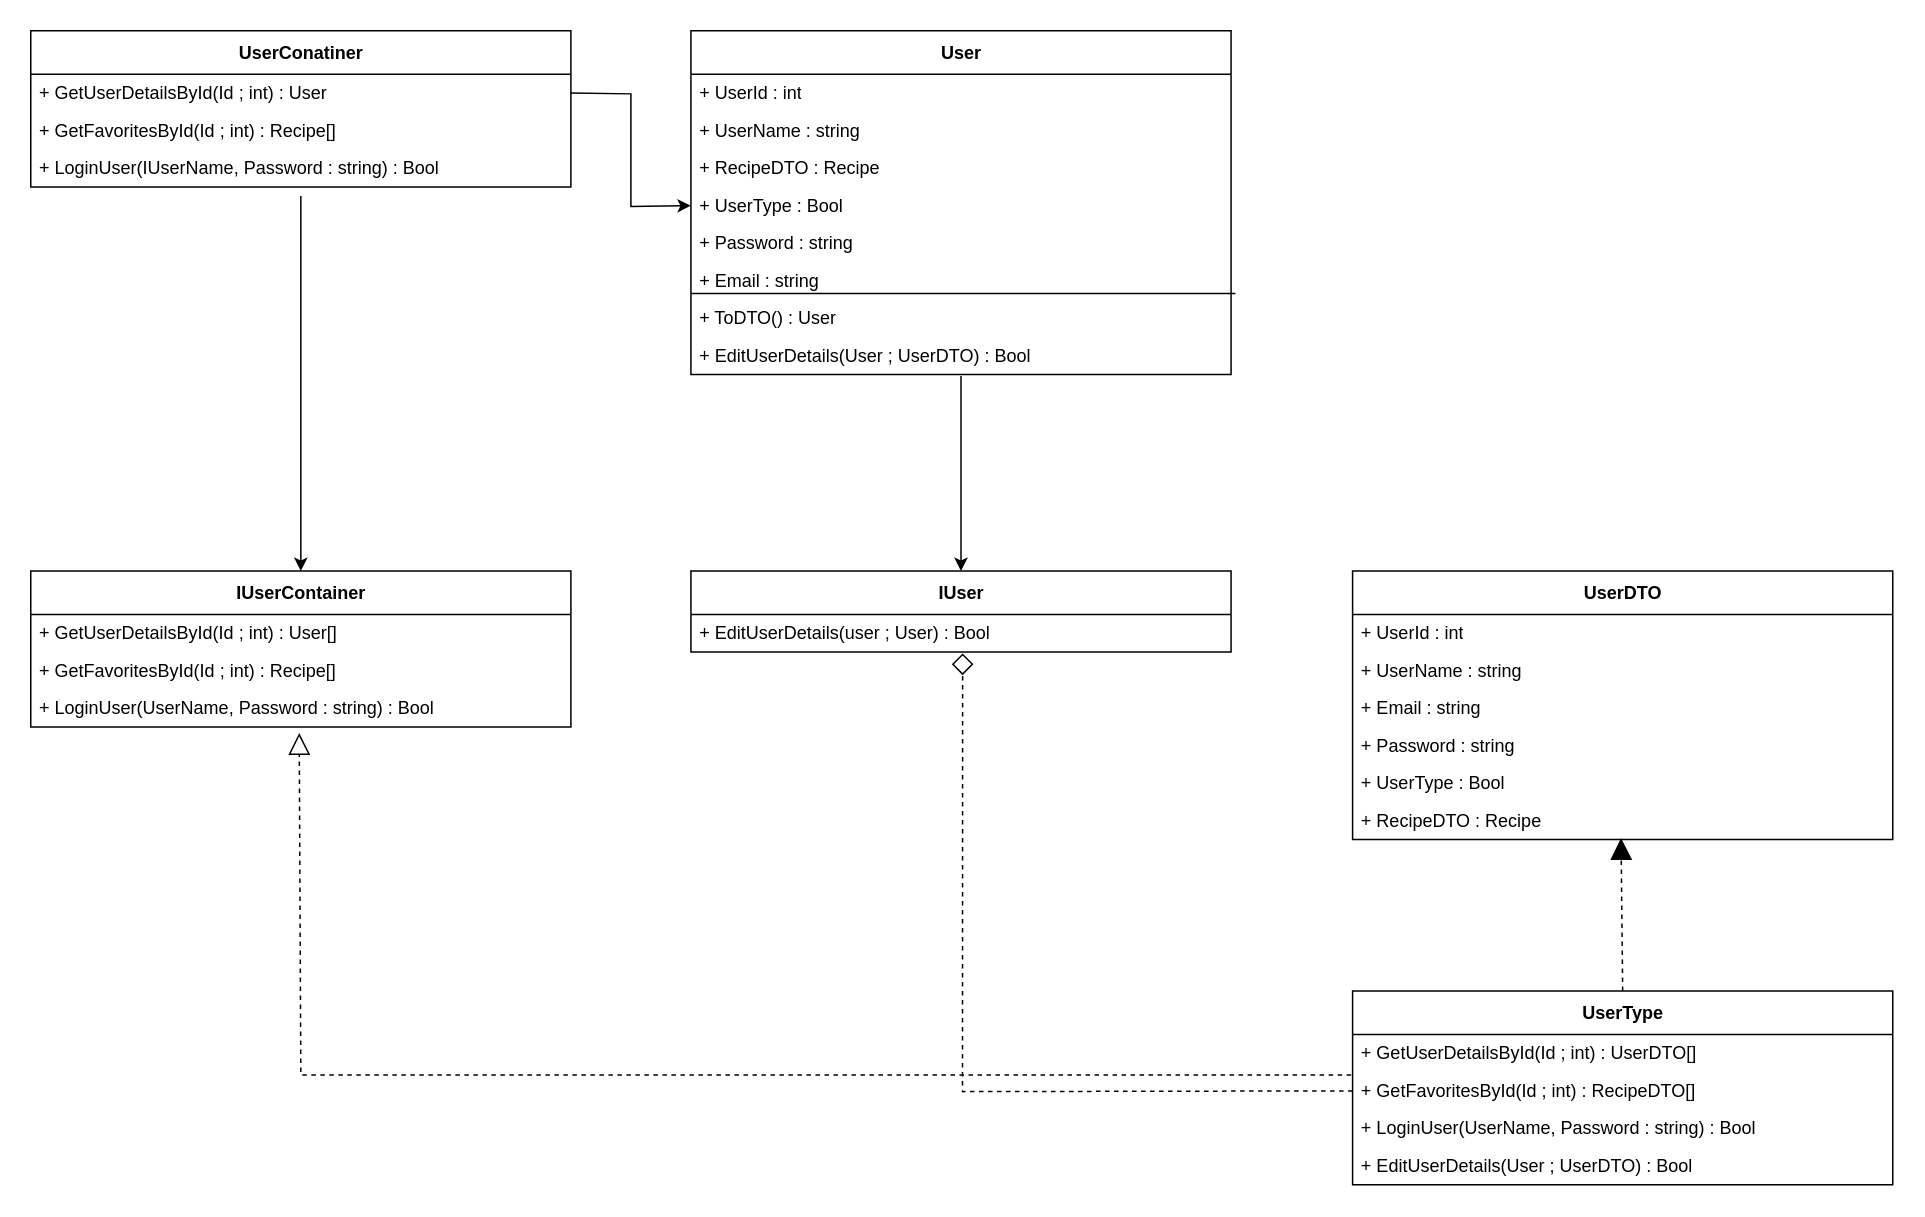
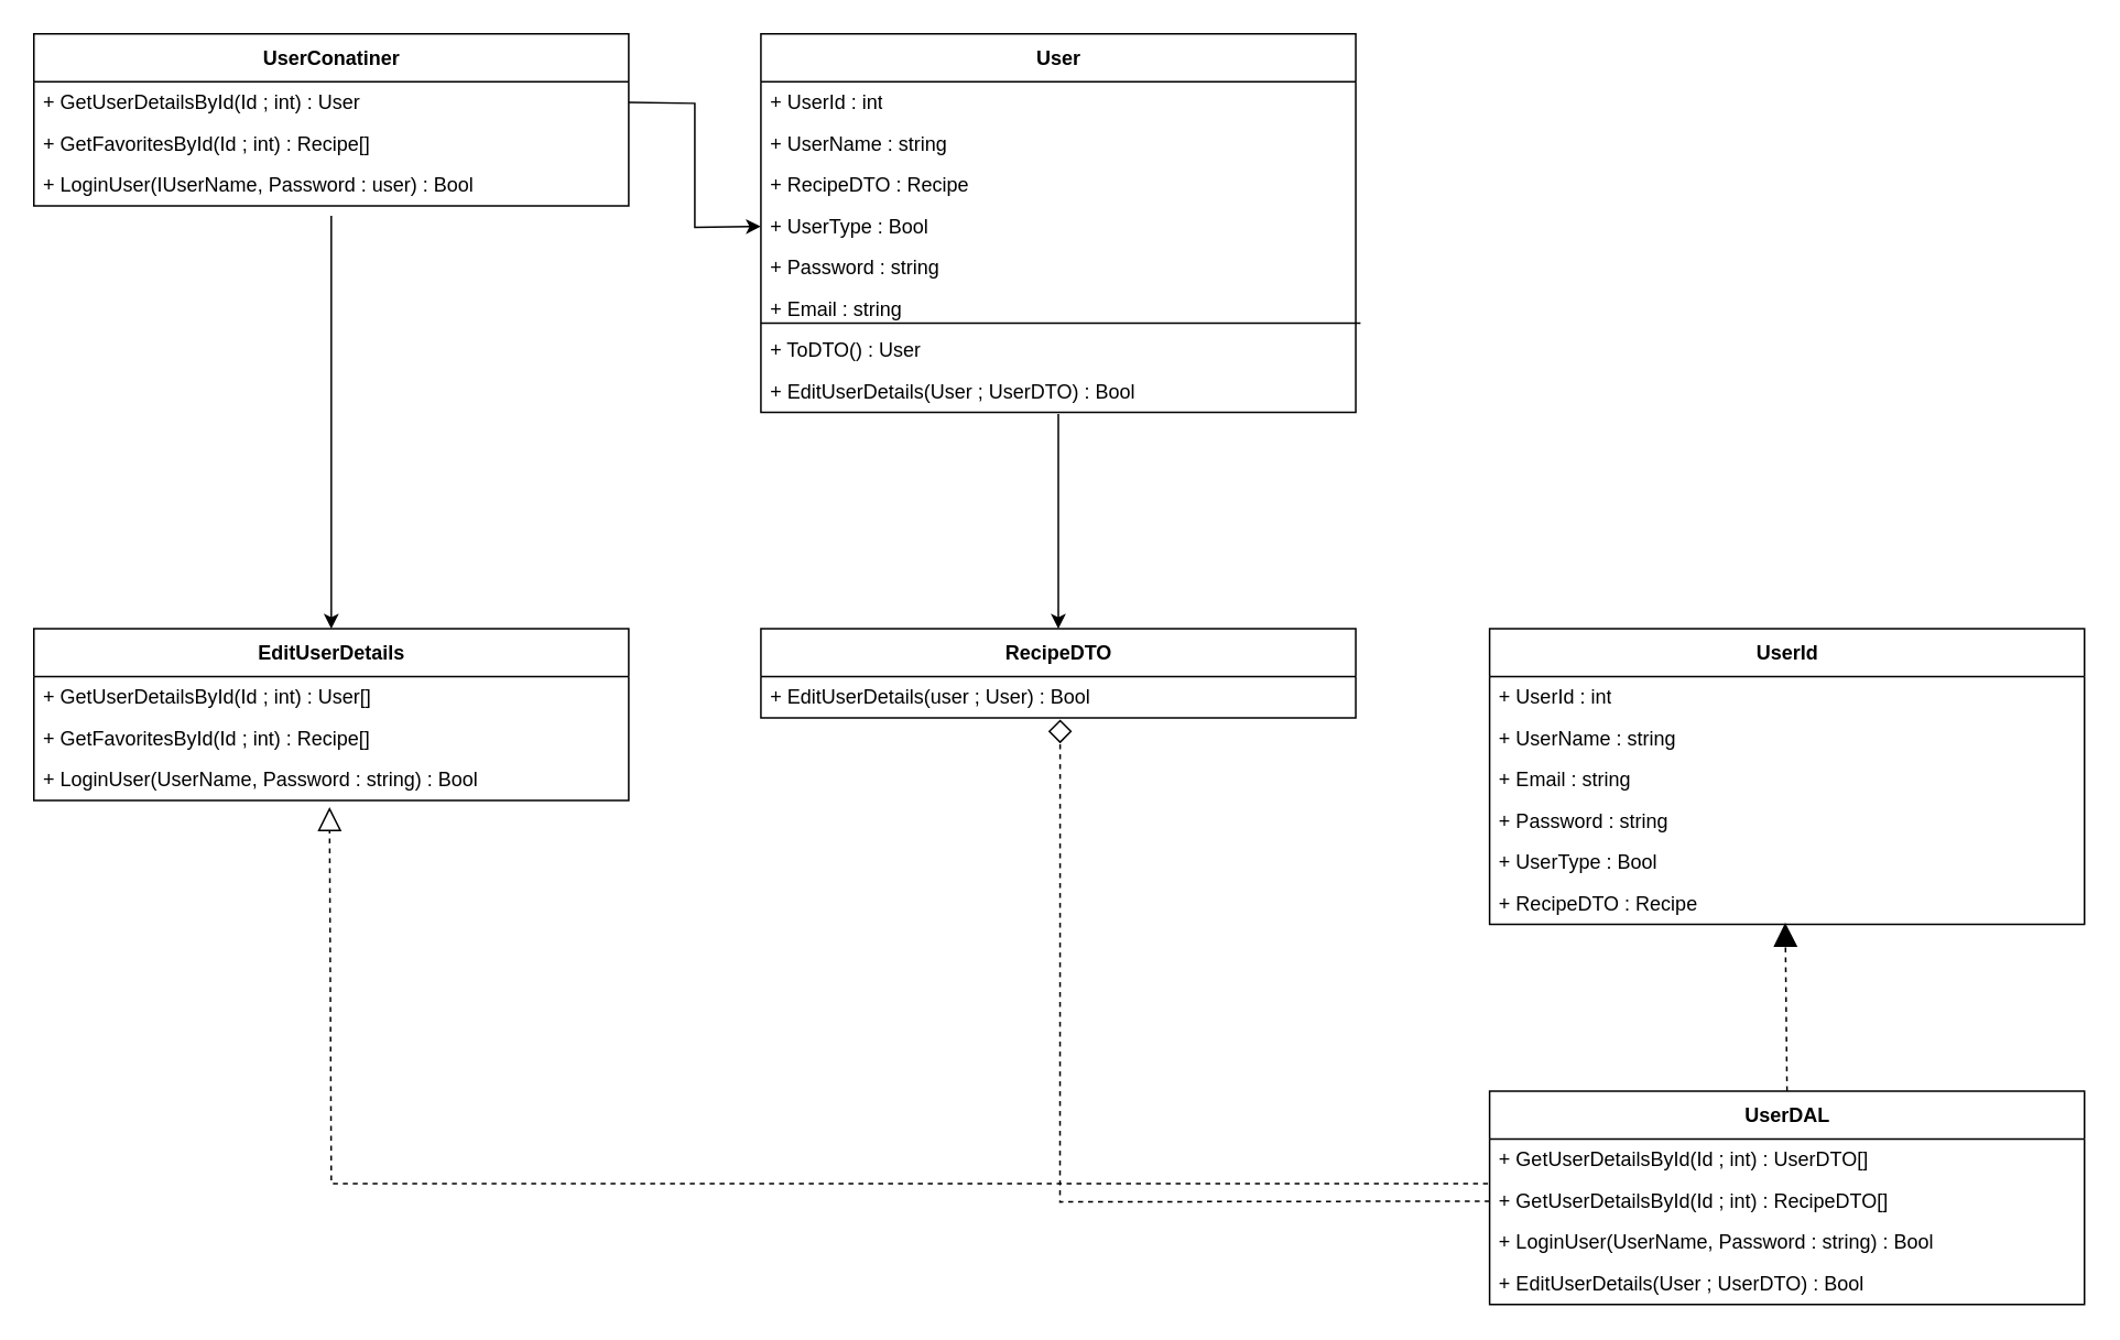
  <mxCell id="0" />
  <mxCell id="1" parent="0" />
- <mxCell id="2" value="UserType" style="swimlane;fontStyle=1;align=center;verticalAlign=middle;childLayout=stackLayout;horizontal=1;startSize=29;horizontalStack=0;resizeParent=1;resizeParentMax=0;resizeLast=0;collapsible=0;marginBottom=0;html=1;" vertex="1" parent="1"><mxGeometry x="901" y="660" width="360" height="129" as="geometry" /></mxCell>
+ <mxCell id="2" value="UserDAL" style="swimlane;fontStyle=1;align=center;verticalAlign=middle;childLayout=stackLayout;horizontal=1;startSize=29;horizontalStack=0;resizeParent=1;resizeParentMax=0;resizeLast=0;collapsible=0;marginBottom=0;html=1;" vertex="1" parent="1"><mxGeometry x="901" y="660" width="360" height="129" as="geometry" /></mxCell>
  <mxCell id="3" value="+ GetUserDetailsById(Id ; int) : UserDTO[]" style="text;html=1;strokeColor=none;fillColor=none;align=left;verticalAlign=middle;spacingLeft=4;spacingRight=4;overflow=hidden;rotatable=0;points=[[0,0.5],[1,0.5]];portConstraint=eastwest;" vertex="1" parent="2"><mxGeometry y="29" width="360" height="25" as="geometry" /></mxCell>
- <mxCell id="4" value="+ GetFavoritesById(Id ; int) : RecipeDTO[]" style="text;html=1;strokeColor=none;fillColor=none;align=left;verticalAlign=middle;spacingLeft=4;spacingRight=4;overflow=hidden;rotatable=0;points=[[0,0.5],[1,0.5]];portConstraint=eastwest;" vertex="1" parent="2"><mxGeometry y="54" width="360" height="25" as="geometry" /></mxCell>
+ <mxCell id="4" value="+ GetUserDetailsById(Id ; int) : RecipeDTO[]" style="text;html=1;strokeColor=none;fillColor=none;align=left;verticalAlign=middle;spacingLeft=4;spacingRight=4;overflow=hidden;rotatable=0;points=[[0,0.5],[1,0.5]];portConstraint=eastwest;" vertex="1" parent="2"><mxGeometry y="54" width="360" height="25" as="geometry" /></mxCell>
  <mxCell id="5" value="+ LoginUser(UserName, Password : string) : Bool" style="text;html=1;strokeColor=none;fillColor=none;align=left;verticalAlign=middle;spacingLeft=4;spacingRight=4;overflow=hidden;rotatable=0;points=[[0,0.5],[1,0.5]];portConstraint=eastwest;" vertex="1" parent="2"><mxGeometry y="79" width="360" height="25" as="geometry" /></mxCell>
  <mxCell id="6" value="+ EditUserDetails(User ; UserDTO) : Bool&amp;nbsp;" style="text;html=1;strokeColor=none;fillColor=none;align=left;verticalAlign=middle;spacingLeft=4;spacingRight=4;overflow=hidden;rotatable=0;points=[[0,0.5],[1,0.5]];portConstraint=eastwest;" vertex="1" parent="2"><mxGeometry y="104" width="360" height="25" as="geometry" /></mxCell>
- <mxCell id="7" value="UserDTO" style="swimlane;fontStyle=1;align=center;verticalAlign=middle;childLayout=stackLayout;horizontal=1;startSize=29;horizontalStack=0;resizeParent=1;resizeParentMax=0;resizeLast=0;collapsible=0;marginBottom=0;html=1;" vertex="1" parent="1"><mxGeometry x="901" y="380" width="360" height="179" as="geometry" /></mxCell>
+ <mxCell id="7" value="UserId" style="swimlane;fontStyle=1;align=center;verticalAlign=middle;childLayout=stackLayout;horizontal=1;startSize=29;horizontalStack=0;resizeParent=1;resizeParentMax=0;resizeLast=0;collapsible=0;marginBottom=0;html=1;" vertex="1" parent="1"><mxGeometry x="901" y="380" width="360" height="179" as="geometry" /></mxCell>
  <mxCell id="8" value="+ UserId : int" style="text;html=1;strokeColor=none;fillColor=none;align=left;verticalAlign=middle;spacingLeft=4;spacingRight=4;overflow=hidden;rotatable=0;points=[[0,0.5],[1,0.5]];portConstraint=eastwest;" vertex="1" parent="7"><mxGeometry y="29" width="360" height="25" as="geometry" /></mxCell>
  <mxCell id="9" value="+ UserName : string" style="text;html=1;strokeColor=none;fillColor=none;align=left;verticalAlign=middle;spacingLeft=4;spacingRight=4;overflow=hidden;rotatable=0;points=[[0,0.5],[1,0.5]];portConstraint=eastwest;" vertex="1" parent="7"><mxGeometry y="54" width="360" height="25" as="geometry" /></mxCell>
  <mxCell id="10" value="+ Email : string" style="text;html=1;strokeColor=none;fillColor=none;align=left;verticalAlign=middle;spacingLeft=4;spacingRight=4;overflow=hidden;rotatable=0;points=[[0,0.5],[1,0.5]];portConstraint=eastwest;" vertex="1" parent="7"><mxGeometry y="79" width="360" height="25" as="geometry" /></mxCell>
  <mxCell id="11" value="+ Password : string" style="text;html=1;strokeColor=none;fillColor=none;align=left;verticalAlign=middle;spacingLeft=4;spacingRight=4;overflow=hidden;rotatable=0;points=[[0,0.5],[1,0.5]];portConstraint=eastwest;" vertex="1" parent="7"><mxGeometry y="104" width="360" height="25" as="geometry" /></mxCell>
  <mxCell id="12" value="+ UserType : Bool" style="text;html=1;strokeColor=none;fillColor=none;align=left;verticalAlign=middle;spacingLeft=4;spacingRight=4;overflow=hidden;rotatable=0;points=[[0,0.5],[1,0.5]];portConstraint=eastwest;" vertex="1" parent="7"><mxGeometry y="129" width="360" height="25" as="geometry" /></mxCell>
  <mxCell id="13" value="+ RecipeDTO : Recipe" style="text;html=1;strokeColor=none;fillColor=none;align=left;verticalAlign=middle;spacingLeft=4;spacingRight=4;overflow=hidden;rotatable=0;points=[[0,0.5],[1,0.5]];portConstraint=eastwest;" vertex="1" parent="7"><mxGeometry y="154" width="360" height="25" as="geometry" /></mxCell>
  <mxCell id="14" value="User" style="swimlane;fontStyle=1;align=center;verticalAlign=middle;childLayout=stackLayout;horizontal=1;startSize=29;horizontalStack=0;resizeParent=1;resizeParentMax=0;resizeLast=0;collapsible=0;marginBottom=0;html=1;" vertex="1" parent="1"><mxGeometry x="460" y="20" width="360" height="229" as="geometry" /></mxCell>
  <mxCell id="15" value="+ UserId : int" style="text;html=1;strokeColor=none;fillColor=none;align=left;verticalAlign=middle;spacingLeft=4;spacingRight=4;overflow=hidden;rotatable=0;points=[[0,0.5],[1,0.5]];portConstraint=eastwest;" vertex="1" parent="14"><mxGeometry y="29" width="360" height="25" as="geometry" /></mxCell>
  <mxCell id="16" value="+ UserName : string" style="text;html=1;strokeColor=none;fillColor=none;align=left;verticalAlign=middle;spacingLeft=4;spacingRight=4;overflow=hidden;rotatable=0;points=[[0,0.5],[1,0.5]];portConstraint=eastwest;" vertex="1" parent="14"><mxGeometry y="54" width="360" height="25" as="geometry" /></mxCell>
  <mxCell id="17" value="+ RecipeDTO : Recipe" style="text;html=1;strokeColor=none;fillColor=none;align=left;verticalAlign=middle;spacingLeft=4;spacingRight=4;overflow=hidden;rotatable=0;points=[[0,0.5],[1,0.5]];portConstraint=eastwest;" vertex="1" parent="14"><mxGeometry y="79" width="360" height="25" as="geometry" /></mxCell>
  <mxCell id="18" value="+ UserType : Bool" style="text;html=1;strokeColor=none;fillColor=none;align=left;verticalAlign=middle;spacingLeft=4;spacingRight=4;overflow=hidden;rotatable=0;points=[[0,0.5],[1,0.5]];portConstraint=eastwest;" vertex="1" parent="14"><mxGeometry y="104" width="360" height="25" as="geometry" /></mxCell>
  <mxCell id="19" value="+ Password : string" style="text;html=1;strokeColor=none;fillColor=none;align=left;verticalAlign=middle;spacingLeft=4;spacingRight=4;overflow=hidden;rotatable=0;points=[[0,0.5],[1,0.5]];portConstraint=eastwest;" vertex="1" parent="14"><mxGeometry y="129" width="360" height="25" as="geometry" /></mxCell>
  <mxCell id="20" value="+ Email : string" style="text;html=1;strokeColor=none;fillColor=none;align=left;verticalAlign=middle;spacingLeft=4;spacingRight=4;overflow=hidden;rotatable=0;points=[[0,0.5],[1,0.5]];portConstraint=eastwest;" vertex="1" parent="14"><mxGeometry y="154" width="360" height="25" as="geometry" /></mxCell>
  <mxCell id="21" value="+ ToDTO() : User" style="text;html=1;strokeColor=none;fillColor=none;align=left;verticalAlign=middle;spacingLeft=4;spacingRight=4;overflow=hidden;rotatable=0;points=[[0,0.5],[1,0.5]];portConstraint=eastwest;" vertex="1" parent="14"><mxGeometry y="179" width="360" height="25" as="geometry" /></mxCell>
  <mxCell id="22" value="+ EditUserDetails(User ; UserDTO) : Bool&amp;nbsp;" style="text;html=1;strokeColor=none;fillColor=none;align=left;verticalAlign=middle;spacingLeft=4;spacingRight=4;overflow=hidden;rotatable=0;points=[[0,0.5],[1,0.5]];portConstraint=eastwest;" vertex="1" parent="14"><mxGeometry y="204" width="360" height="25" as="geometry" /></mxCell>
  <mxCell id="23" value="" style="endArrow=none;html=1;rounded=0;exitX=0;exitY=-0.16;exitDx=0;exitDy=0;exitPerimeter=0;entryX=1.008;entryY=-0.16;entryDx=0;entryDy=0;entryPerimeter=0;" edge="1" parent="14" source="21" target="21"><mxGeometry width="50" height="50" relative="1" as="geometry"><mxPoint x="440" y="220" as="sourcePoint" /><mxPoint x="490" y="170" as="targetPoint" /></mxGeometry></mxCell>
  <mxCell id="24" value="UserConatiner" style="swimlane;fontStyle=1;align=center;verticalAlign=middle;childLayout=stackLayout;horizontal=1;startSize=29;horizontalStack=0;resizeParent=1;resizeParentMax=0;resizeLast=0;collapsible=0;marginBottom=0;html=1;" vertex="1" parent="1"><mxGeometry y="20" width="360" height="104" as="geometry" x="20" /></mxCell>
  <mxCell id="25" value="+ GetUserDetailsById(Id ; int) : User" style="text;html=1;strokeColor=none;fillColor=none;align=left;verticalAlign=middle;spacingLeft=4;spacingRight=4;overflow=hidden;rotatable=0;points=[[0,0.5],[1,0.5]];portConstraint=eastwest;" vertex="1" parent="24"><mxGeometry y="29" width="360" height="25" as="geometry" /></mxCell>
  <mxCell id="26" value="+ GetFavoritesById(Id ; int) : Recipe[]" style="text;html=1;strokeColor=none;fillColor=none;align=left;verticalAlign=middle;spacingLeft=4;spacingRight=4;overflow=hidden;rotatable=0;points=[[0,0.5],[1,0.5]];portConstraint=eastwest;" vertex="1" parent="24"><mxGeometry y="54" width="360" height="25" as="geometry" /></mxCell>
- <mxCell id="27" value="+ LoginUser(IUserName, Password : string) : Bool" style="text;html=1;strokeColor=none;fillColor=none;align=left;verticalAlign=middle;spacingLeft=4;spacingRight=4;overflow=hidden;rotatable=0;points=[[0,0.5],[1,0.5]];portConstraint=eastwest;" vertex="1" parent="24"><mxGeometry y="79" width="360" height="25" as="geometry" /></mxCell>
- <mxCell id="28" value="IUserContainer" style="swimlane;fontStyle=1;align=center;verticalAlign=middle;childLayout=stackLayout;horizontal=1;startSize=29;horizontalStack=0;resizeParent=1;resizeParentMax=0;resizeLast=0;collapsible=0;marginBottom=0;html=1;" vertex="1" parent="1"><mxGeometry y="380" width="360" height="104" as="geometry" x="20" /></mxCell>
+ <mxCell id="27" value="+ LoginUser(IUserName, Password : user) : Bool" style="text;html=1;strokeColor=none;fillColor=none;align=left;verticalAlign=middle;spacingLeft=4;spacingRight=4;overflow=hidden;rotatable=0;points=[[0,0.5],[1,0.5]];portConstraint=eastwest;" vertex="1" parent="24"><mxGeometry y="79" width="360" height="25" as="geometry" /></mxCell>
+ <mxCell id="28" value="EditUserDetails" style="swimlane;fontStyle=1;align=center;verticalAlign=middle;childLayout=stackLayout;horizontal=1;startSize=29;horizontalStack=0;resizeParent=1;resizeParentMax=0;resizeLast=0;collapsible=0;marginBottom=0;html=1;" vertex="1" parent="1"><mxGeometry y="380" width="360" height="104" as="geometry" x="20" /></mxCell>
  <mxCell id="29" value="+ GetUserDetailsById(Id ; int) : User[]" style="text;html=1;strokeColor=none;fillColor=none;align=left;verticalAlign=middle;spacingLeft=4;spacingRight=4;overflow=hidden;rotatable=0;points=[[0,0.5],[1,0.5]];portConstraint=eastwest;" vertex="1" parent="28"><mxGeometry y="29" width="360" height="25" as="geometry" /></mxCell>
  <mxCell id="30" value="+ GetFavoritesById(Id ; int) : Recipe[]" style="text;html=1;strokeColor=none;fillColor=none;align=left;verticalAlign=middle;spacingLeft=4;spacingRight=4;overflow=hidden;rotatable=0;points=[[0,0.5],[1,0.5]];portConstraint=eastwest;" vertex="1" parent="28"><mxGeometry y="54" width="360" height="25" as="geometry" /></mxCell>
  <mxCell id="31" value="+ LoginUser(UserName, Password : string) : Bool" style="text;html=1;strokeColor=none;fillColor=none;align=left;verticalAlign=middle;spacingLeft=4;spacingRight=4;overflow=hidden;rotatable=0;points=[[0,0.5],[1,0.5]];portConstraint=eastwest;" vertex="1" parent="28"><mxGeometry y="79" width="360" height="25" as="geometry" /></mxCell>
- <mxCell id="32" value="IUser" style="swimlane;fontStyle=1;align=center;verticalAlign=middle;childLayout=stackLayout;horizontal=1;startSize=29;horizontalStack=0;resizeParent=1;resizeParentMax=0;resizeLast=0;collapsible=0;marginBottom=0;html=1;" vertex="1" parent="1"><mxGeometry x="460" y="380" width="360" height="54" as="geometry" /></mxCell>
+ <mxCell id="32" value="RecipeDTO" style="swimlane;fontStyle=1;align=center;verticalAlign=middle;childLayout=stackLayout;horizontal=1;startSize=29;horizontalStack=0;resizeParent=1;resizeParentMax=0;resizeLast=0;collapsible=0;marginBottom=0;html=1;" vertex="1" parent="1"><mxGeometry x="460" y="380" width="360" height="54" as="geometry" /></mxCell>
  <mxCell id="33" value="+ EditUserDetails(user ; User) : Bool&amp;nbsp;" style="text;html=1;strokeColor=none;fillColor=none;align=left;verticalAlign=middle;spacingLeft=4;spacingRight=4;overflow=hidden;rotatable=0;points=[[0,0.5],[1,0.5]];portConstraint=eastwest;" vertex="1" parent="32"><mxGeometry y="29" width="360" height="25" as="geometry" /></mxCell>
  <mxCell id="34" value="" style="endArrow=classic;html=1;rounded=0;entryX=0.5;entryY=0;entryDx=0;entryDy=0;" edge="1" parent="1" target="28"><mxGeometry width="50" height="50" relative="1" as="geometry"><mxPoint x="200" y="130" as="sourcePoint" /><mxPoint x="160" y="280" as="targetPoint" /></mxGeometry></mxCell>
  <mxCell id="35" value="" style="endArrow=classic;html=1;rounded=0;" edge="1" parent="1" target="32"><mxGeometry width="50" height="50" relative="1" as="geometry"><mxPoint x="640" y="250" as="sourcePoint" /><mxPoint x="210" y="390" as="targetPoint" /></mxGeometry></mxCell>
  <mxCell id="36" value="" style="endArrow=classic;html=1;rounded=0;exitX=1;exitY=0.5;exitDx=0;exitDy=0;entryX=0;entryY=0.5;entryDx=0;entryDy=0;" edge="1" parent="1" target="18"><mxGeometry width="50" height="50" relative="1" as="geometry"><mxPoint x="380" y="61.5" as="sourcePoint" /><mxPoint x="460" y="61.5" as="targetPoint" /><Array as="points"><mxPoint x="420" y="62" /><mxPoint x="420" y="137" /></Array></mxGeometry></mxCell>
  <mxCell id="37" value="" style="endArrow=diamond;dashed=1;endFill=0;endSize=12;html=1;rounded=0;entryX=0.503;entryY=1.04;entryDx=0;entryDy=0;entryPerimeter=0;exitX=0;exitY=0.5;exitDx=0;exitDy=0;" edge="1" parent="1" source="4" target="33"><mxGeometry width="160" relative="1" as="geometry"><mxPoint x="901" y="801.5" as="sourcePoint" /><mxPoint x="650" y="650" as="targetPoint" /><Array as="points"><mxPoint x="641" y="727" /></Array></mxGeometry></mxCell>
  <mxCell id="38" value="" style="endArrow=block;dashed=1;endFill=0;endSize=12;html=1;rounded=0;entryX=0.497;entryY=1.16;entryDx=0;entryDy=0;entryPerimeter=0;" edge="1" parent="1" target="31"><mxGeometry width="160" relative="1" as="geometry"><mxPoint x="900" y="716" as="sourcePoint" /><mxPoint x="200" y="610" as="targetPoint" /><Array as="points"><mxPoint x="200" y="716" /></Array></mxGeometry></mxCell>
  <mxCell id="39" value="" style="endArrow=block;dashed=1;endFill=1;endSize=12;html=1;rounded=0;strokeColor=default;exitX=0.5;exitY=0;exitDx=0;exitDy=0;entryX=0.497;entryY=0.96;entryDx=0;entryDy=0;entryPerimeter=0;" edge="1" parent="1" source="2"><mxGeometry width="160" relative="1" as="geometry"><mxPoint x="710" y="670" as="sourcePoint" /><mxPoint x="1079.92" y="558" as="targetPoint" /></mxGeometry></mxCell>
